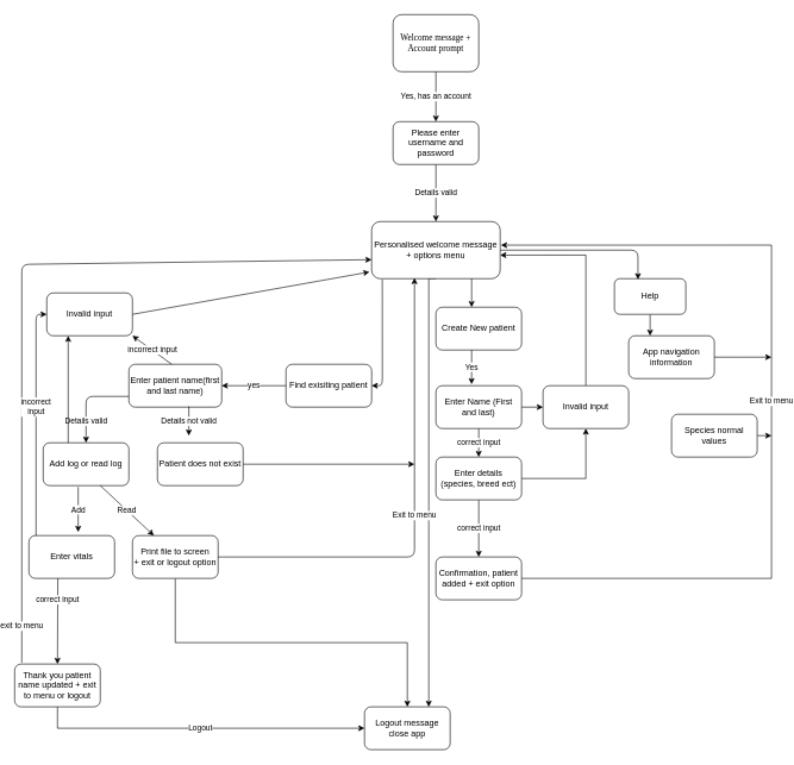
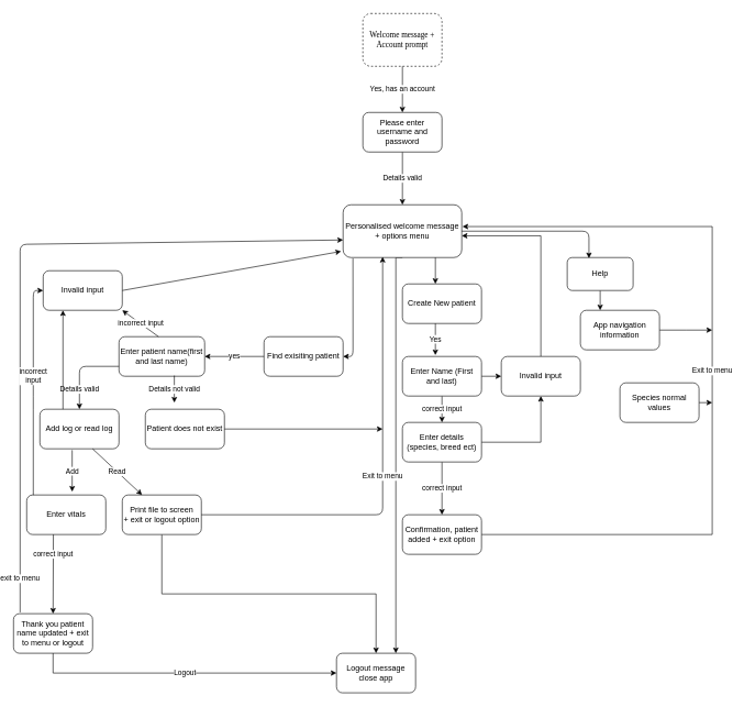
  <mxCell id="0" />
  <mxCell id="1" parent="0" />
- <mxCell id="2" value="Welcome message + Account prompt" style="rounded=1;whiteSpace=wrap;html=1;shadow=0;labelBackgroundColor=none;strokeWidth=1;fontFamily=Verdana;fontSize=12;align=center;" parent="1" vertex="1"><mxGeometry x="550" y="20" width="120" height="80" as="geometry" /></mxCell>
+ <mxCell id="2" value="Welcome message + Account prompt" style="rounded=1;whiteSpace=wrap;html=1;shadow=0;labelBackgroundColor=none;strokeWidth=1;fontFamily=Verdana;fontSize=12;align=center;dashed=1;" parent="1" vertex="1"><mxGeometry x="550" y="20" width="120" height="80" as="geometry" /></mxCell>
  <mxCell id="3" value="Details valid" style="edgeStyle=orthogonalEdgeStyle;rounded=0;orthogonalLoop=1;jettySize=auto;html=1;" edge="1" parent="1" source="4" target="6"><mxGeometry relative="1" as="geometry" /></mxCell>
  <mxCell id="4" value="Please enter username and password" style="rounded=1;whiteSpace=wrap;html=1;" vertex="1" parent="1"><mxGeometry x="550" y="170" width="120" height="60" as="geometry" /></mxCell>
  <mxCell id="5" style="edgeStyle=orthogonalEdgeStyle;rounded=0;orthogonalLoop=1;jettySize=auto;html=1;exitX=0.5;exitY=1;exitDx=0;exitDy=0;entryX=0.75;entryY=0;entryDx=0;entryDy=0;" edge="1" parent="1" source="6" target="52"><mxGeometry relative="1" as="geometry"><Array as="points"><mxPoint x="600" y="390" /></Array></mxGeometry></mxCell>
  <mxCell id="6" value="Personalised welcome message + options menu" style="whiteSpace=wrap;html=1;rounded=1;" vertex="1" parent="1"><mxGeometry x="520" y="310" width="180" height="80" as="geometry" /></mxCell>
  <mxCell id="7" value="Find exisiting patient" style="rounded=1;whiteSpace=wrap;html=1;" vertex="1" parent="1"><mxGeometry x="400" y="510" width="120" height="60" as="geometry" /></mxCell>
  <mxCell id="8" value="Yes, has an account" style="endArrow=classic;html=1;exitX=0.5;exitY=1;exitDx=0;exitDy=0;entryX=0.5;entryY=0;entryDx=0;entryDy=0;" edge="1" parent="1" source="2" target="4"><mxGeometry width="50" height="50" relative="1" as="geometry"><mxPoint x="579.5" y="110" as="sourcePoint" /><mxPoint x="579.5" y="160" as="targetPoint" /></mxGeometry></mxCell>
  <mxCell id="9" value="Create New patient" style="rounded=1;whiteSpace=wrap;html=1;" vertex="1" parent="1"><mxGeometry x="610" y="430" width="120" height="60" as="geometry" /></mxCell>
  <mxCell id="10" style="edgeStyle=orthogonalEdgeStyle;rounded=0;orthogonalLoop=1;jettySize=auto;html=1;exitX=0.5;exitY=1;exitDx=0;exitDy=0;entryX=0.25;entryY=0;entryDx=0;entryDy=0;" edge="1" parent="1" source="11" target="49"><mxGeometry relative="1" as="geometry" /></mxCell>
  <mxCell id="11" value="Help" style="rounded=1;whiteSpace=wrap;html=1;" vertex="1" parent="1"><mxGeometry x="860" y="390" width="100" height="50" as="geometry" /></mxCell>
  <mxCell id="12" value="" style="endArrow=classic;html=1;" edge="1" parent="1"><mxGeometry width="50" height="50" relative="1" as="geometry"><mxPoint x="660" y="390" as="sourcePoint" /><mxPoint x="660" y="430" as="targetPoint" /></mxGeometry></mxCell>
  <mxCell id="13" value="Enter patient name(first and last name)" style="rounded=1;whiteSpace=wrap;html=1;" vertex="1" parent="1"><mxGeometry x="180" y="510" width="130" height="60" as="geometry" /></mxCell>
  <mxCell id="14" value="" style="endArrow=classic;html=1;exitX=1;exitY=0.5;exitDx=0;exitDy=0;entryX=0.33;entryY=0.02;entryDx=0;entryDy=0;entryPerimeter=0;" edge="1" parent="1" source="6" target="11"><mxGeometry width="50" height="50" relative="1" as="geometry"><mxPoint x="580" y="470" as="sourcePoint" /><mxPoint x="650" y="420" as="targetPoint" /><Array as="points"><mxPoint x="893" y="350" /></Array></mxGeometry></mxCell>
  <mxCell id="15" value="" style="endArrow=classic;html=1;entryX=1;entryY=0.5;entryDx=0;entryDy=0;exitX=0.083;exitY=1.017;exitDx=0;exitDy=0;exitPerimeter=0;" edge="1" parent="1" source="6" target="7"><mxGeometry width="50" height="50" relative="1" as="geometry"><mxPoint x="580" y="400" as="sourcePoint" /><mxPoint x="630" y="350" as="targetPoint" /><Array as="points"><mxPoint x="535" y="540" /></Array></mxGeometry></mxCell>
  <mxCell id="16" value="yes" style="endArrow=classic;html=1;exitX=0;exitY=0.5;exitDx=0;exitDy=0;entryX=1;entryY=0.5;entryDx=0;entryDy=0;" edge="1" parent="1" source="7" target="13"><mxGeometry width="50" height="50" relative="1" as="geometry"><mxPoint x="280" y="500" as="sourcePoint" /><mxPoint x="330" y="450" as="targetPoint" /></mxGeometry></mxCell>
  <mxCell id="17" value="Add log or read log" style="rounded=1;whiteSpace=wrap;html=1;" vertex="1" parent="1"><mxGeometry x="60" y="620" width="120" height="60" as="geometry" /></mxCell>
  <mxCell id="18" value="Details valid" style="endArrow=classic;html=1;exitX=0;exitY=0.75;exitDx=0;exitDy=0;entryX=0.5;entryY=0;entryDx=0;entryDy=0;" edge="1" parent="1" source="13" target="17"><mxGeometry x="0.52" width="50" height="50" relative="1" as="geometry"><mxPoint x="130" y="620" as="sourcePoint" /><mxPoint x="180" y="570" as="targetPoint" /><Array as="points"><mxPoint x="120" y="555" /></Array><mxPoint as="offset" /></mxGeometry></mxCell>
  <mxCell id="19" value="Details not valid" style="endArrow=classic;html=1;exitX=0.646;exitY=0.983;exitDx=0;exitDy=0;exitPerimeter=0;" edge="1" parent="1" source="13"><mxGeometry width="50" height="50" relative="1" as="geometry"><mxPoint x="240" y="660" as="sourcePoint" /><mxPoint x="264" y="610" as="targetPoint" /></mxGeometry></mxCell>
  <mxCell id="20" value="Patient does not exist" style="rounded=1;whiteSpace=wrap;html=1;" vertex="1" parent="1"><mxGeometry x="220" y="620" width="120" height="60" as="geometry" /></mxCell>
  <mxCell id="21" value="" style="endArrow=classic;html=1;" edge="1" parent="1"><mxGeometry width="50" height="50" relative="1" as="geometry"><mxPoint x="340" y="650" as="sourcePoint" /><mxPoint x="580" y="650" as="targetPoint" /><Array as="points"><mxPoint x="580" y="650" /></Array></mxGeometry></mxCell>
  <mxCell id="22" value="Enter vitals" style="rounded=1;whiteSpace=wrap;html=1;" vertex="1" parent="1"><mxGeometry x="40" y="750" width="120" height="60" as="geometry" /></mxCell>
  <mxCell id="23" value="Logout" style="edgeStyle=orthogonalEdgeStyle;rounded=0;orthogonalLoop=1;jettySize=auto;html=1;exitX=0.5;exitY=1;exitDx=0;exitDy=0;entryX=0;entryY=0.5;entryDx=0;entryDy=0;" edge="1" parent="1" source="24" target="52"><mxGeometry relative="1" as="geometry" /></mxCell>
  <mxCell id="24" value="Thank you patient name updated + exit to menu or logout" style="rounded=1;whiteSpace=wrap;html=1;" vertex="1" parent="1"><mxGeometry x="20" y="930" width="120" height="60" as="geometry" /></mxCell>
  <mxCell id="25" style="edgeStyle=orthogonalEdgeStyle;rounded=0;orthogonalLoop=1;jettySize=auto;html=1;exitX=0.5;exitY=1;exitDx=0;exitDy=0;entryX=0.5;entryY=0;entryDx=0;entryDy=0;" edge="1" parent="1" source="26" target="52"><mxGeometry relative="1" as="geometry" /></mxCell>
  <mxCell id="26" value="Print file to screen&lt;br&gt;+ exit or logout option" style="rounded=1;whiteSpace=wrap;html=1;" vertex="1" parent="1"><mxGeometry x="185" y="750" width="120" height="60" as="geometry" /></mxCell>
  <mxCell id="27" value="Add" style="endArrow=classic;html=1;entryX=0.575;entryY=-0.083;entryDx=0;entryDy=0;entryPerimeter=0;" edge="1" parent="1" target="22"><mxGeometry width="50" height="50" relative="1" as="geometry"><mxPoint x="109" y="682" as="sourcePoint" /><mxPoint x="140" y="630" as="targetPoint" /></mxGeometry></mxCell>
  <mxCell id="28" value="Read" style="endArrow=classic;html=1;entryX=0.25;entryY=0;entryDx=0;entryDy=0;" edge="1" parent="1" target="26"><mxGeometry width="50" height="50" relative="1" as="geometry"><mxPoint x="140" y="680" as="sourcePoint" /><mxPoint x="139" y="745.02" as="targetPoint" /></mxGeometry></mxCell>
  <mxCell id="29" value="correct input" style="endArrow=classic;html=1;entryX=0.5;entryY=0;entryDx=0;entryDy=0;" edge="1" parent="1" target="24"><mxGeometry x="-0.5" width="50" height="50" relative="1" as="geometry"><mxPoint x="80.5" y="810" as="sourcePoint" /><mxPoint x="80" y="870" as="targetPoint" /><mxPoint as="offset" /></mxGeometry></mxCell>
  <mxCell id="30" value="Exit to menu" style="endArrow=classic;html=1;" edge="1" parent="1"><mxGeometry width="50" height="50" relative="1" as="geometry"><mxPoint x="305" y="780" as="sourcePoint" /><mxPoint x="580" y="389" as="targetPoint" /><Array as="points"><mxPoint x="580" y="780" /></Array></mxGeometry></mxCell>
  <mxCell id="31" value="exit to menu" style="endArrow=classic;html=1;entryX=0;entryY=0.667;entryDx=0;entryDy=0;entryPerimeter=0;" edge="1" parent="1" target="6"><mxGeometry x="-0.9" width="50" height="50" relative="1" as="geometry"><mxPoint x="30" y="928" as="sourcePoint" /><mxPoint x="80" y="820" as="targetPoint" /><Array as="points"><mxPoint x="30" y="370" /></Array><mxPoint y="1" as="offset" /></mxGeometry></mxCell>
  <mxCell id="32" value="Invalid input" style="rounded=1;whiteSpace=wrap;html=1;" vertex="1" parent="1"><mxGeometry x="65" y="410" width="120" height="60" as="geometry" /></mxCell>
  <mxCell id="33" value="" style="endArrow=classic;html=1;entryX=-0.017;entryY=0.883;entryDx=0;entryDy=0;entryPerimeter=0;" edge="1" parent="1" target="6"><mxGeometry width="50" height="50" relative="1" as="geometry"><mxPoint x="185" y="440" as="sourcePoint" /><mxPoint x="235" y="390" as="targetPoint" /></mxGeometry></mxCell>
  <mxCell id="34" value="incorrect input" style="endArrow=classic;html=1;exitX=0;exitY=0.5;exitDx=0;exitDy=0;entryX=1;entryY=1;entryDx=0;entryDy=0;" edge="1" parent="1" target="32"><mxGeometry width="50" height="50" relative="1" as="geometry"><mxPoint x="240" y="510" as="sourcePoint" /><mxPoint x="184.02" y="555.98" as="targetPoint" /></mxGeometry></mxCell>
  <mxCell id="35" value="" style="endArrow=classic;html=1;exitX=0;exitY=0.5;exitDx=0;exitDy=0;entryX=0.25;entryY=1;entryDx=0;entryDy=0;" edge="1" parent="1" target="32"><mxGeometry width="50" height="50" relative="1" as="geometry"><mxPoint x="95" y="620" as="sourcePoint" /><mxPoint x="40" y="580" as="targetPoint" /></mxGeometry></mxCell>
  <mxCell id="36" value="incorrect &lt;br&gt;input" style="endArrow=classic;html=1;exitX=0;exitY=0.5;exitDx=0;exitDy=0;entryX=0;entryY=0.5;entryDx=0;entryDy=0;" edge="1" parent="1" target="32"><mxGeometry x="0.108" width="50" height="50" relative="1" as="geometry"><mxPoint x="50" y="750" as="sourcePoint" /><mxPoint x="50" y="600" as="targetPoint" /><Array as="points"><mxPoint x="50" y="610" /><mxPoint x="50" y="440" /></Array><mxPoint as="offset" /></mxGeometry></mxCell>
  <mxCell id="37" value="correct input" style="edgeStyle=orthogonalEdgeStyle;rounded=0;orthogonalLoop=1;jettySize=auto;html=1;" edge="1" parent="1" source="39" target="42"><mxGeometry relative="1" as="geometry" /></mxCell>
  <mxCell id="38" style="edgeStyle=orthogonalEdgeStyle;rounded=0;orthogonalLoop=1;jettySize=auto;html=1;exitX=1;exitY=0.5;exitDx=0;exitDy=0;entryX=0;entryY=0.5;entryDx=0;entryDy=0;" edge="1" parent="1" source="39" target="47"><mxGeometry relative="1" as="geometry" /></mxCell>
  <mxCell id="39" value="Enter Name (First and last)" style="rounded=1;whiteSpace=wrap;html=1;" vertex="1" parent="1"><mxGeometry x="610" y="540" width="120" height="60" as="geometry" /></mxCell>
  <mxCell id="40" value="correct input" style="edgeStyle=orthogonalEdgeStyle;rounded=0;orthogonalLoop=1;jettySize=auto;html=1;exitX=0.5;exitY=1;exitDx=0;exitDy=0;entryX=0.5;entryY=0;entryDx=0;entryDy=0;" edge="1" parent="1" source="42" target="44"><mxGeometry relative="1" as="geometry" /></mxCell>
  <mxCell id="41" style="edgeStyle=orthogonalEdgeStyle;rounded=0;orthogonalLoop=1;jettySize=auto;html=1;exitX=1;exitY=0.5;exitDx=0;exitDy=0;entryX=0.5;entryY=1;entryDx=0;entryDy=0;" edge="1" parent="1" source="42" target="47"><mxGeometry relative="1" as="geometry" /></mxCell>
  <mxCell id="42" value="Enter details (species, breed ect)" style="rounded=1;whiteSpace=wrap;html=1;" vertex="1" parent="1"><mxGeometry x="610" y="640" width="120" height="60" as="geometry" /></mxCell>
  <mxCell id="43" value="Exit to menu" style="edgeStyle=orthogonalEdgeStyle;rounded=0;orthogonalLoop=1;jettySize=auto;html=1;exitX=1;exitY=0.5;exitDx=0;exitDy=0;entryX=1.006;entryY=0.413;entryDx=0;entryDy=0;entryPerimeter=0;" edge="1" parent="1" source="44" target="6"><mxGeometry relative="1" as="geometry"><Array as="points"><mxPoint x="1080" y="810" /><mxPoint x="1080" y="343" /></Array></mxGeometry></mxCell>
  <mxCell id="44" value="Confirmation, patient added + exit option" style="rounded=1;whiteSpace=wrap;html=1;" vertex="1" parent="1"><mxGeometry x="610" y="780" width="120" height="60" as="geometry" /></mxCell>
  <mxCell id="45" value="Yes" style="endArrow=classic;html=1;" edge="1" parent="1"><mxGeometry width="50" height="50" relative="1" as="geometry"><mxPoint x="660" y="490" as="sourcePoint" /><mxPoint x="660" y="538" as="targetPoint" /></mxGeometry></mxCell>
  <mxCell id="46" style="edgeStyle=orthogonalEdgeStyle;rounded=0;orthogonalLoop=1;jettySize=auto;html=1;exitX=0.5;exitY=0;exitDx=0;exitDy=0;entryX=1;entryY=0.588;entryDx=0;entryDy=0;entryPerimeter=0;" edge="1" parent="1" source="47" target="6"><mxGeometry relative="1" as="geometry" /></mxCell>
  <mxCell id="47" value="Invalid input" style="rounded=1;whiteSpace=wrap;html=1;" vertex="1" parent="1"><mxGeometry x="760" y="540" width="120" height="60" as="geometry" /></mxCell>
  <mxCell id="48" style="edgeStyle=orthogonalEdgeStyle;rounded=0;orthogonalLoop=1;jettySize=auto;html=1;exitX=1;exitY=0.5;exitDx=0;exitDy=0;" edge="1" parent="1" source="49"><mxGeometry relative="1" as="geometry"><mxPoint x="1080" y="500" as="targetPoint" /></mxGeometry></mxCell>
  <mxCell id="49" value="App navigation information" style="rounded=1;whiteSpace=wrap;html=1;" vertex="1" parent="1"><mxGeometry x="880" y="470" width="120" height="60" as="geometry" /></mxCell>
  <mxCell id="50" style="edgeStyle=orthogonalEdgeStyle;rounded=0;orthogonalLoop=1;jettySize=auto;html=1;exitX=1;exitY=0.5;exitDx=0;exitDy=0;" edge="1" parent="1" source="51"><mxGeometry relative="1" as="geometry"><mxPoint x="1080" y="610" as="targetPoint" /></mxGeometry></mxCell>
  <mxCell id="51" value="Species normal values" style="rounded=1;whiteSpace=wrap;html=1;" vertex="1" parent="1"><mxGeometry x="940" y="580" width="120" height="60" as="geometry" /></mxCell>
  <mxCell id="52" value="Logout message&lt;br&gt;close app" style="rounded=1;whiteSpace=wrap;html=1;" vertex="1" parent="1"><mxGeometry x="510" y="990" width="120" height="60" as="geometry" /></mxCell>
